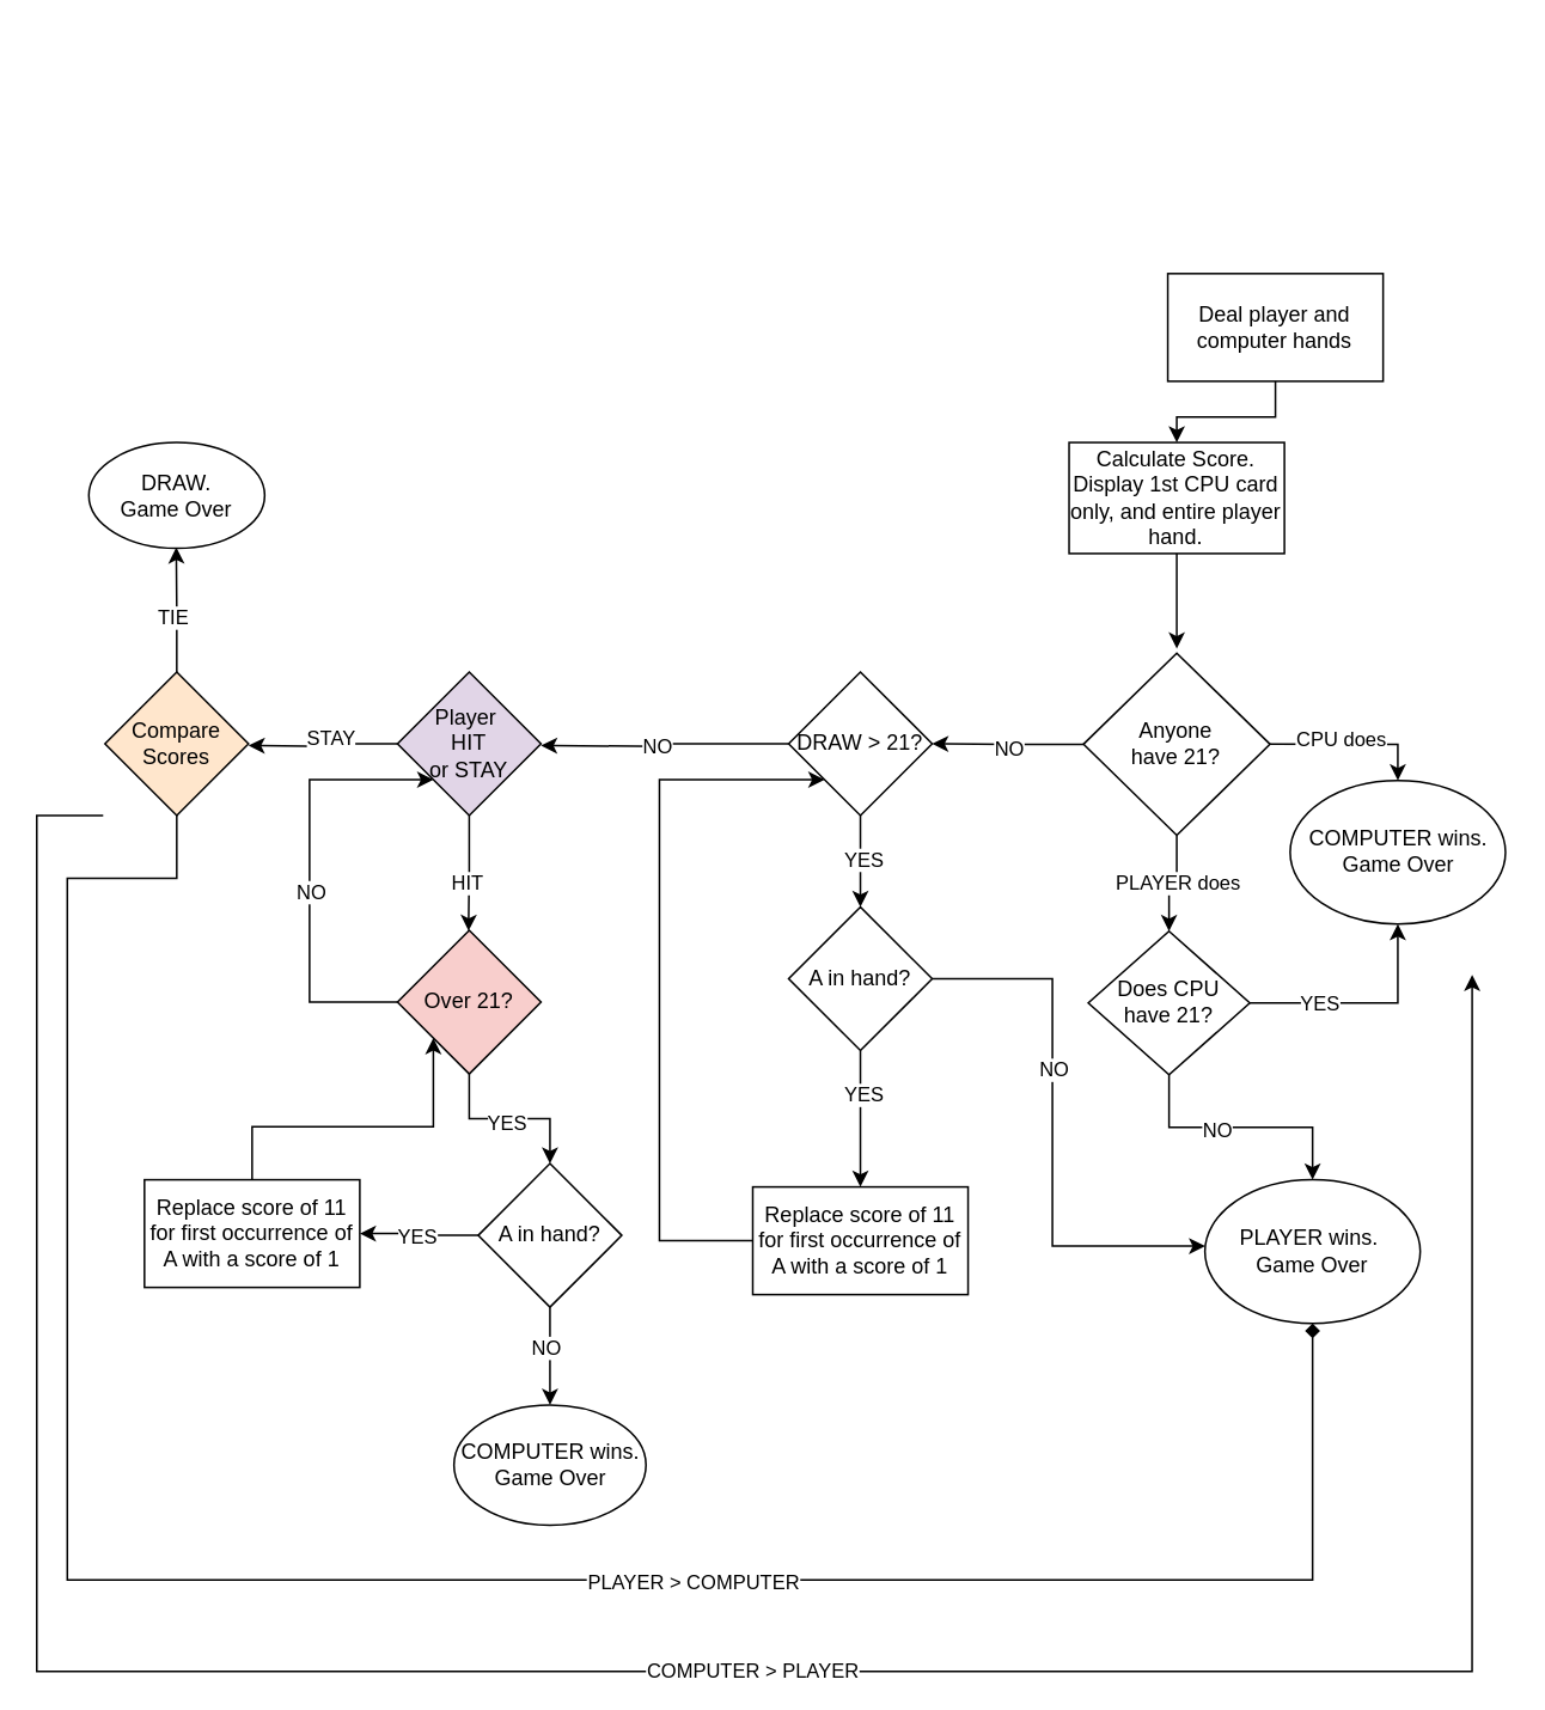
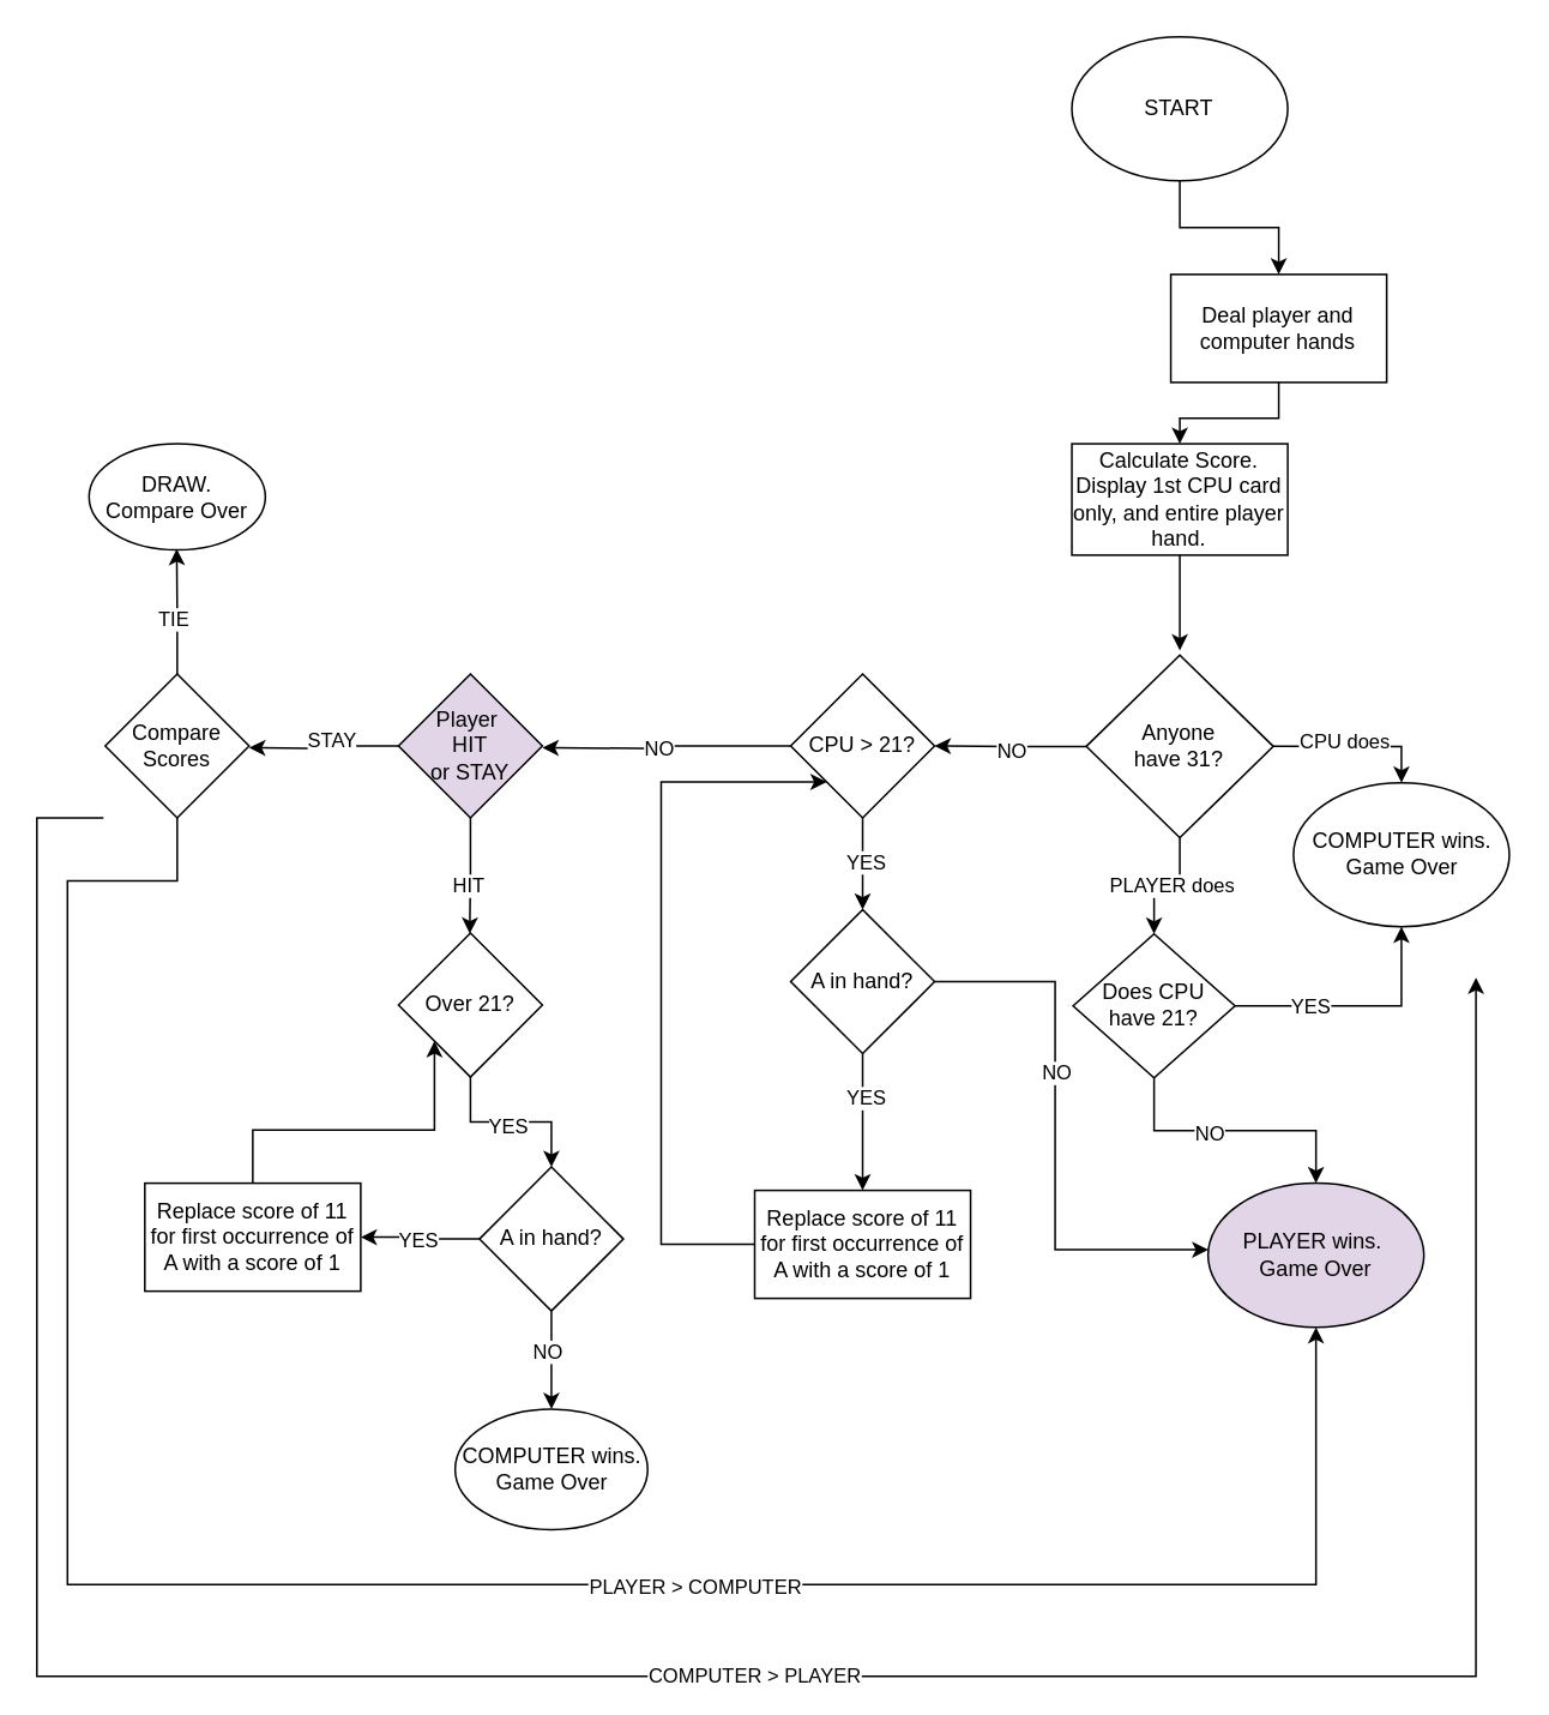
  <mxCell id="0" />
  <mxCell id="1" parent="0" />
+ <mxCell id="2" style="edgeStyle=orthogonalEdgeStyle;rounded=0;orthogonalLoop=1;jettySize=auto;html=1;exitX=0.5;exitY=1;exitDx=0;exitDy=0;entryX=0.5;entryY=0;entryDx=0;entryDy=0;" parent="1" source="3" target="5" edge="1"><mxGeometry relative="1" as="geometry" /></mxCell>
+ <mxCell id="3" value="START" style="ellipse;whiteSpace=wrap;html=1;" parent="1" vertex="1"><mxGeometry x="595.3" y="20" width="120" height="80" as="geometry" /></mxCell>
  <mxCell id="4" style="edgeStyle=orthogonalEdgeStyle;rounded=0;orthogonalLoop=1;jettySize=auto;html=1;" parent="1" source="5" target="6" edge="1"><mxGeometry relative="1" as="geometry"><mxPoint x="655.3" y="276.117" as="targetPoint" /></mxGeometry></mxCell>
  <mxCell id="5" value="Deal player and computer hands" style="rounded=0;whiteSpace=wrap;html=1;" parent="1" vertex="1"><mxGeometry x="650.3" y="151.999" width="120" height="60" as="geometry" /></mxCell>
  <mxCell id="6" value="Calculate Score. Display 1st CPU card only, and entire player hand." style="rounded=0;whiteSpace=wrap;html=1;" parent="1" vertex="1"><mxGeometry x="595.3" y="246.12" width="120" height="61.88" as="geometry" /></mxCell>
  <mxCell id="7" style="edgeStyle=orthogonalEdgeStyle;rounded=0;orthogonalLoop=1;jettySize=auto;html=1;exitX=1;exitY=0.5;exitDx=0;exitDy=0;entryX=0.5;entryY=0;entryDx=0;entryDy=0;" parent="1" source="13" target="14" edge="1"><mxGeometry relative="1" as="geometry"><mxPoint x="823.765" y="405.058" as="targetPoint" /></mxGeometry></mxCell>
  <mxCell id="8" value="CPU does" style="edgeLabel;html=1;align=center;verticalAlign=middle;resizable=0;points=[];" parent="7" vertex="1" connectable="0"><mxGeometry x="-0.141" y="3" relative="1" as="geometry"><mxPoint as="offset" /></mxGeometry></mxCell>
  <mxCell id="9" style="edgeStyle=orthogonalEdgeStyle;rounded=0;orthogonalLoop=1;jettySize=auto;html=1;entryX=0.5;entryY=0;entryDx=0;entryDy=0;" parent="1" source="13" target="19" edge="1"><mxGeometry relative="1" as="geometry" /></mxCell>
  <mxCell id="10" value="PLAYER does" style="edgeLabel;html=1;align=center;verticalAlign=middle;resizable=0;points=[];" parent="9" vertex="1" connectable="0"><mxGeometry x="-0.06" y="1" relative="1" as="geometry"><mxPoint y="-1" as="offset" /></mxGeometry></mxCell>
  <mxCell id="11" style="edgeStyle=orthogonalEdgeStyle;rounded=0;orthogonalLoop=1;jettySize=auto;html=1;" parent="1" source="13" edge="1"><mxGeometry relative="1" as="geometry"><mxPoint x="519" y="414" as="targetPoint" /></mxGeometry></mxCell>
  <mxCell id="12" value="NO" style="edgeLabel;html=1;align=center;verticalAlign=middle;resizable=0;points=[];" parent="11" vertex="1" connectable="0"><mxGeometry x="0.021" y="2" relative="1" as="geometry"><mxPoint x="1" as="offset" /></mxGeometry></mxCell>
- <mxCell id="13" value="&lt;div&gt;Anyone&lt;/div&gt;&lt;div&gt;have 21?&lt;/div&gt;" style="rhombus;whiteSpace=wrap;html=1;" parent="1" vertex="1"><mxGeometry x="603.3" y="363.53" width="104" height="101.47" as="geometry" /></mxCell>
+ <mxCell id="13" value="&lt;div&gt;Anyone&lt;/div&gt;&lt;div&gt;have 31?&lt;/div&gt;" style="rhombus;whiteSpace=wrap;html=1;" parent="1" vertex="1"><mxGeometry x="603.3" y="363.53" width="104" height="101.47" as="geometry" /></mxCell>
  <mxCell id="14" value="COMPUTER wins.&lt;div&gt;Game Over&lt;/div&gt;" style="ellipse;whiteSpace=wrap;html=1;" parent="1" vertex="1"><mxGeometry x="718.5" y="434.47" width="120" height="80" as="geometry" /></mxCell>
  <mxCell id="15" style="edgeStyle=orthogonalEdgeStyle;rounded=0;orthogonalLoop=1;jettySize=auto;html=1;entryX=0.5;entryY=1;entryDx=0;entryDy=0;" parent="1" source="19" target="14" edge="1"><mxGeometry relative="1" as="geometry" /></mxCell>
  <mxCell id="16" value="YES" style="edgeLabel;html=1;align=center;verticalAlign=middle;resizable=0;points=[];" parent="15" vertex="1" connectable="0"><mxGeometry x="-0.386" relative="1" as="geometry"><mxPoint as="offset" /></mxGeometry></mxCell>
  <mxCell id="17" style="edgeStyle=orthogonalEdgeStyle;rounded=0;orthogonalLoop=1;jettySize=auto;html=1;exitX=0.5;exitY=1;exitDx=0;exitDy=0;" parent="1" source="19" target="20" edge="1"><mxGeometry relative="1" as="geometry"><mxPoint x="651.529" y="665.999" as="targetPoint" /></mxGeometry></mxCell>
  <mxCell id="18" value="NO" style="edgeLabel;html=1;align=center;verticalAlign=middle;resizable=0;points=[];" parent="17" vertex="1" connectable="0"><mxGeometry x="-0.187" y="-2" relative="1" as="geometry"><mxPoint as="offset" /></mxGeometry></mxCell>
- <mxCell id="19" value="Does CPU&lt;div&gt;have 21?&lt;/div&gt;" style="rhombus;whiteSpace=wrap;html=1;" parent="1" vertex="1"><mxGeometry x="606" y="518.47" width="90" height="80" as="geometry" /></mxCell>
- <mxCell id="20" value="PLAYER wins.&amp;nbsp;&lt;br&gt;Game Over" style="ellipse;whiteSpace=wrap;html=1;" parent="1" vertex="1"><mxGeometry x="670.999" y="656.999" width="120" height="80" as="geometry" /></mxCell>
+ <mxCell id="19" value="Does CPU&lt;div&gt;have 21?&lt;/div&gt;" style="rhombus;whiteSpace=wrap;html=1;" parent="1" vertex="1"><mxGeometry x="596" y="518.47" width="90" height="80" as="geometry" /></mxCell>
+ <mxCell id="20" value="PLAYER wins.&amp;nbsp;&lt;br&gt;Game Over" style="ellipse;whiteSpace=wrap;html=1;fillColor=#e1d5e7;" parent="1" vertex="1"><mxGeometry x="670.999" y="656.999" width="120" height="80" as="geometry" /></mxCell>
  <mxCell id="21" style="edgeStyle=orthogonalEdgeStyle;rounded=0;orthogonalLoop=1;jettySize=auto;html=1;" parent="1" source="6" edge="1"><mxGeometry relative="1" as="geometry"><mxPoint x="655.3" y="361" as="targetPoint" /></mxGeometry></mxCell>
  <mxCell id="22" style="edgeStyle=orthogonalEdgeStyle;rounded=0;orthogonalLoop=1;jettySize=auto;html=1;entryX=0.5;entryY=0;entryDx=0;entryDy=0;" parent="1" source="26" target="31" edge="1"><mxGeometry relative="1" as="geometry" /></mxCell>
  <mxCell id="23" value="YES" style="edgeLabel;html=1;align=center;verticalAlign=middle;resizable=0;points=[];" parent="22" vertex="1" connectable="0"><mxGeometry x="-0.053" y="1" relative="1" as="geometry"><mxPoint as="offset" /></mxGeometry></mxCell>
  <mxCell id="24" style="edgeStyle=orthogonalEdgeStyle;rounded=0;orthogonalLoop=1;jettySize=auto;html=1;exitX=0;exitY=0.5;exitDx=0;exitDy=0;" parent="1" source="26" edge="1"><mxGeometry relative="1" as="geometry"><mxPoint x="301" y="415" as="targetPoint" /></mxGeometry></mxCell>
  <mxCell id="25" value="NO" style="edgeLabel;html=1;align=center;verticalAlign=middle;resizable=0;points=[];" parent="24" vertex="1" connectable="0"><mxGeometry x="0.058" relative="1" as="geometry"><mxPoint x="-1" as="offset" /></mxGeometry></mxCell>
- <mxCell id="26" value="DRAW &amp;gt; 21?" style="rhombus;whiteSpace=wrap;html=1;" parent="1" vertex="1"><mxGeometry x="439" y="374" width="80" height="80" as="geometry" /></mxCell>
+ <mxCell id="26" value="CPU &amp;gt; 21?" style="rhombus;whiteSpace=wrap;html=1;" parent="1" vertex="1"><mxGeometry x="439" y="374" width="80" height="80" as="geometry" /></mxCell>
  <mxCell id="27" style="edgeStyle=orthogonalEdgeStyle;rounded=0;orthogonalLoop=1;jettySize=auto;html=1;" parent="1" source="31" target="20" edge="1"><mxGeometry relative="1" as="geometry"><Array as="points"><mxPoint x="586" y="545" /><mxPoint x="586" y="694" /></Array></mxGeometry></mxCell>
  <mxCell id="28" value="NO" style="edgeLabel;html=1;align=center;verticalAlign=middle;resizable=0;points=[];" parent="27" vertex="1" connectable="0"><mxGeometry x="-0.231" relative="1" as="geometry"><mxPoint y="1" as="offset" /></mxGeometry></mxCell>
  <mxCell id="29" style="edgeStyle=orthogonalEdgeStyle;rounded=0;orthogonalLoop=1;jettySize=auto;html=1;exitX=0.5;exitY=1;exitDx=0;exitDy=0;entryX=0.5;entryY=0;entryDx=0;entryDy=0;" parent="1" source="31" target="33" edge="1"><mxGeometry relative="1" as="geometry"><mxPoint x="478.429" y="636.429" as="targetPoint" /></mxGeometry></mxCell>
  <mxCell id="30" value="YES" style="edgeLabel;html=1;align=center;verticalAlign=middle;resizable=0;points=[];" parent="29" vertex="1" connectable="0"><mxGeometry x="-0.38" y="1" relative="1" as="geometry"><mxPoint as="offset" /></mxGeometry></mxCell>
  <mxCell id="31" value="A in hand?" style="rhombus;whiteSpace=wrap;html=1;" parent="1" vertex="1"><mxGeometry x="439" y="505" width="80" height="80" as="geometry" /></mxCell>
  <mxCell id="32" style="edgeStyle=orthogonalEdgeStyle;rounded=0;orthogonalLoop=1;jettySize=auto;html=1;exitX=0;exitY=0.5;exitDx=0;exitDy=0;entryX=0;entryY=1;entryDx=0;entryDy=0;" parent="1" source="33" target="26" edge="1"><mxGeometry relative="1" as="geometry"><Array as="points"><mxPoint x="367" y="691" /><mxPoint x="367" y="434" /></Array></mxGeometry></mxCell>
  <mxCell id="33" value="Replace score of 11 for first occurrence of A with a score of 1" style="rounded=0;whiteSpace=wrap;html=1;" parent="1" vertex="1"><mxGeometry x="419" y="661" width="120" height="60" as="geometry" /></mxCell>
  <mxCell id="34" style="edgeStyle=orthogonalEdgeStyle;rounded=0;orthogonalLoop=1;jettySize=auto;html=1;exitX=0;exitY=0.5;exitDx=0;exitDy=0;" parent="1" source="38" edge="1"><mxGeometry relative="1" as="geometry"><mxPoint x="138" y="415" as="targetPoint" /></mxGeometry></mxCell>
  <mxCell id="35" value="STAY" style="edgeLabel;html=1;align=center;verticalAlign=middle;resizable=0;points=[];" parent="34" vertex="1" connectable="0"><mxGeometry x="-0.045" y="-2" relative="1" as="geometry"><mxPoint x="2" y="-2" as="offset" /></mxGeometry></mxCell>
  <mxCell id="36" style="edgeStyle=orthogonalEdgeStyle;rounded=0;orthogonalLoop=1;jettySize=auto;html=1;exitX=0.5;exitY=1;exitDx=0;exitDy=0;" parent="1" source="38" edge="1"><mxGeometry relative="1" as="geometry"><mxPoint x="260.571" y="518.286" as="targetPoint" /></mxGeometry></mxCell>
  <mxCell id="37" value="HIT" style="edgeLabel;html=1;align=center;verticalAlign=middle;resizable=0;points=[];" parent="36" vertex="1" connectable="0"><mxGeometry x="0.167" y="-2" relative="1" as="geometry"><mxPoint as="offset" /></mxGeometry></mxCell>
  <mxCell id="38" value="Player&amp;nbsp;&lt;div&gt;HIT&lt;div&gt;or STAY&lt;/div&gt;&lt;/div&gt;" style="rhombus;whiteSpace=wrap;html=1;fillColor=#e1d5e7;" parent="1" vertex="1"><mxGeometry x="221" y="374" width="80" height="80" as="geometry" /></mxCell>
- <mxCell id="39" style="edgeStyle=orthogonalEdgeStyle;rounded=0;orthogonalLoop=1;jettySize=auto;html=1;entryX=0.5;entryY=1;entryDx=0;entryDy=0;endArrow=diamond;" parent="1" source="45" target="20" edge="1"><mxGeometry relative="1" as="geometry"><Array as="points"><mxPoint x="98" y="489" /><mxPoint x="37" y="489" /><mxPoint x="37" y="880" /><mxPoint x="731" y="880" /></Array></mxGeometry></mxCell>
+ <mxCell id="39" style="edgeStyle=orthogonalEdgeStyle;rounded=0;orthogonalLoop=1;jettySize=auto;html=1;entryX=0.5;entryY=1;entryDx=0;entryDy=0;" parent="1" source="45" target="20" edge="1"><mxGeometry relative="1" as="geometry"><Array as="points"><mxPoint x="98" y="489" /><mxPoint x="37" y="489" /><mxPoint x="37" y="880" /><mxPoint x="731" y="880" /></Array></mxGeometry></mxCell>
  <mxCell id="40" value="PLAYER &amp;gt; COMPUTER" style="edgeLabel;html=1;align=center;verticalAlign=middle;resizable=0;points=[];" parent="39" vertex="1" connectable="0"><mxGeometry x="0.261" y="-1" relative="1" as="geometry"><mxPoint as="offset" /></mxGeometry></mxCell>
  <mxCell id="41" style="edgeStyle=orthogonalEdgeStyle;rounded=0;orthogonalLoop=1;jettySize=auto;html=1;entryX=1;entryY=1;entryDx=0;entryDy=0;" parent="1" edge="1"><mxGeometry relative="1" as="geometry"><Array as="points"><mxPoint x="20" y="454" /><mxPoint x="20" y="931" /><mxPoint x="820" y="931" /></Array><mxPoint x="57" y="454" as="sourcePoint" /><mxPoint x="819.926" y="542.754" as="targetPoint" /></mxGeometry></mxCell>
  <mxCell id="42" value="COMPUTER &amp;gt; PLAYER" style="edgeLabel;html=1;align=center;verticalAlign=middle;resizable=0;points=[];" parent="41" vertex="1" connectable="0"><mxGeometry x="0.072" y="1" relative="1" as="geometry"><mxPoint as="offset" /></mxGeometry></mxCell>
  <mxCell id="43" style="edgeStyle=orthogonalEdgeStyle;rounded=0;orthogonalLoop=1;jettySize=auto;html=1;exitX=0.5;exitY=0;exitDx=0;exitDy=0;" parent="1" source="45" edge="1"><mxGeometry relative="1" as="geometry"><mxPoint x="97.714" y="304.571" as="targetPoint" /></mxGeometry></mxCell>
  <mxCell id="44" value="TIE" style="edgeLabel;html=1;align=center;verticalAlign=middle;resizable=0;points=[];" parent="43" vertex="1" connectable="0"><mxGeometry x="-0.023" y="5" relative="1" as="geometry"><mxPoint x="2" y="3" as="offset" /></mxGeometry></mxCell>
- <mxCell id="45" value="Compare&lt;div&gt;Scores&lt;/div&gt;" style="rhombus;whiteSpace=wrap;html=1;fillColor=#ffe6cc;" parent="1" vertex="1"><mxGeometry x="58" y="374" width="80" height="80" as="geometry" /></mxCell>
- <mxCell id="46" value="DRAW.&lt;br&gt;Game Over" style="ellipse;whiteSpace=wrap;html=1;" parent="1" vertex="1"><mxGeometry x="49" y="246.12" width="98" height="59" as="geometry" /></mxCell>
- <mxCell id="47" style="edgeStyle=orthogonalEdgeStyle;rounded=0;orthogonalLoop=1;jettySize=auto;html=1;entryX=0;entryY=1;entryDx=0;entryDy=0;" parent="1" source="51" target="38" edge="1"><mxGeometry relative="1" as="geometry"><Array as="points"><mxPoint x="172" y="558" /><mxPoint x="172" y="434" /></Array></mxGeometry></mxCell>
- <mxCell id="48" value="NO" style="edgeLabel;html=1;align=center;verticalAlign=middle;resizable=0;points=[];" parent="47" vertex="1" connectable="0"><mxGeometry x="-0.08" relative="1" as="geometry"><mxPoint as="offset" /></mxGeometry></mxCell>
+ <mxCell id="45" value="Compare&lt;div&gt;Scores&lt;/div&gt;" style="rhombus;whiteSpace=wrap;html=1;" parent="1" vertex="1"><mxGeometry x="58" y="374" width="80" height="80" as="geometry" /></mxCell>
+ <mxCell id="46" value="DRAW.&lt;br&gt;Compare Over" style="ellipse;whiteSpace=wrap;html=1;" parent="1" vertex="1"><mxGeometry x="49" y="246.12" width="98" height="59" as="geometry" /></mxCell>
  <mxCell id="49" style="edgeStyle=orthogonalEdgeStyle;rounded=0;orthogonalLoop=1;jettySize=auto;html=1;exitX=0.5;exitY=1;exitDx=0;exitDy=0;" parent="1" source="51" target="54" edge="1"><mxGeometry relative="1" as="geometry"><mxPoint x="260.571" y="656.572" as="targetPoint" /></mxGeometry></mxCell>
  <mxCell id="50" value="YES" style="edgeLabel;html=1;align=center;verticalAlign=middle;resizable=0;points=[];" parent="49" vertex="1" connectable="0"><mxGeometry x="-0.056" y="-1" relative="1" as="geometry"><mxPoint y="1" as="offset" /></mxGeometry></mxCell>
- <mxCell id="51" value="Over 21?" style="rhombus;whiteSpace=wrap;html=1;fillColor=#f8cecc;" parent="1" vertex="1"><mxGeometry x="221" y="518" width="80" height="80" as="geometry" /></mxCell>
+ <mxCell id="51" value="Over 21?" style="rhombus;whiteSpace=wrap;html=1;" parent="1" vertex="1"><mxGeometry x="221" y="518" width="80" height="80" as="geometry" /></mxCell>
  <mxCell id="52" style="edgeStyle=orthogonalEdgeStyle;rounded=0;orthogonalLoop=1;jettySize=auto;html=1;entryX=0.5;entryY=0;entryDx=0;entryDy=0;" parent="1" source="54" target="55" edge="1"><mxGeometry relative="1" as="geometry" /></mxCell>
  <mxCell id="53" value="NO" style="edgeLabel;html=1;align=center;verticalAlign=middle;resizable=0;points=[];" parent="52" vertex="1" connectable="0"><mxGeometry x="-0.177" y="-3" relative="1" as="geometry"><mxPoint as="offset" /></mxGeometry></mxCell>
  <mxCell id="54" value="A in hand?" style="rhombus;whiteSpace=wrap;html=1;" parent="1" vertex="1"><mxGeometry x="266" y="648" width="80" height="80" as="geometry" /></mxCell>
  <mxCell id="55" value="COMPUTER wins.&lt;br&gt;&lt;div&gt;Game Over&lt;/div&gt;" style="ellipse;whiteSpace=wrap;html=1;" parent="1" vertex="1"><mxGeometry x="252.5" y="782.5" width="107" height="67" as="geometry" /></mxCell>
  <mxCell id="56" value="" style="edgeStyle=orthogonalEdgeStyle;rounded=0;orthogonalLoop=1;jettySize=auto;html=1;exitX=0;exitY=0.5;exitDx=0;exitDy=0;" parent="1" source="54" target="59" edge="1"><mxGeometry relative="1" as="geometry"><mxPoint x="151" y="694" as="targetPoint" /><mxPoint x="266" y="688" as="sourcePoint" /></mxGeometry></mxCell>
  <mxCell id="57" value="YES" style="edgeLabel;html=1;align=center;verticalAlign=middle;resizable=0;points=[];" parent="56" vertex="1" connectable="0"><mxGeometry x="-0.007" y="2" relative="1" as="geometry"><mxPoint as="offset" /></mxGeometry></mxCell>
  <mxCell id="58" style="edgeStyle=orthogonalEdgeStyle;rounded=0;orthogonalLoop=1;jettySize=auto;html=1;exitX=0.5;exitY=0;exitDx=0;exitDy=0;entryX=0;entryY=1;entryDx=0;entryDy=0;" parent="1" source="59" target="51" edge="1"><mxGeometry relative="1" as="geometry" /></mxCell>
  <mxCell id="59" value="Replace score of 11 for first occurrence of A with a score of 1" style="rounded=0;whiteSpace=wrap;html=1;" parent="1" vertex="1"><mxGeometry x="80" y="657" width="120" height="60" as="geometry" /></mxCell>
